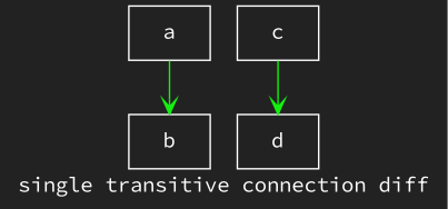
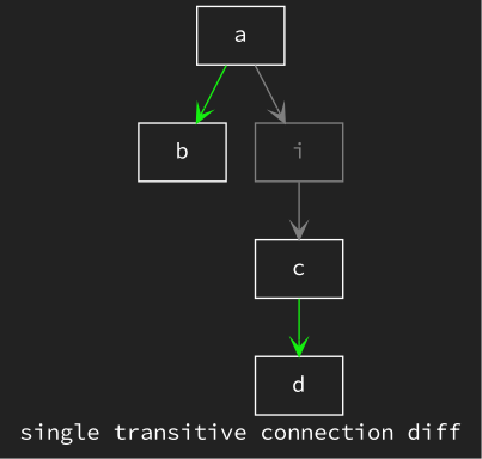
  digraph {
    bgcolor="#222222"
    fontcolor="#ffffff"
    fontname="Source Code Pro"
    label="single transitive connection diff"
    node [color="#ffffff" fontcolor="#ffffff" fontname="Source Code Pro" shape=rectangle]
    edge [arrowhead=vee color="#15ef10" fontname="Source Code Pro"]
    n1 [label=a]
    n2 [label=b]
+   n3 [color="#7f7f7f" fontcolor="#7f7f7f" label=i]
    n4 [label=c]
    n5 [label=d]
    n1 -> n2
+   n1 -> n3 [color="#7f7f7f"]
+   n3 -> n4 [color="#7f7f7f"]
    n4 -> n5
  }
